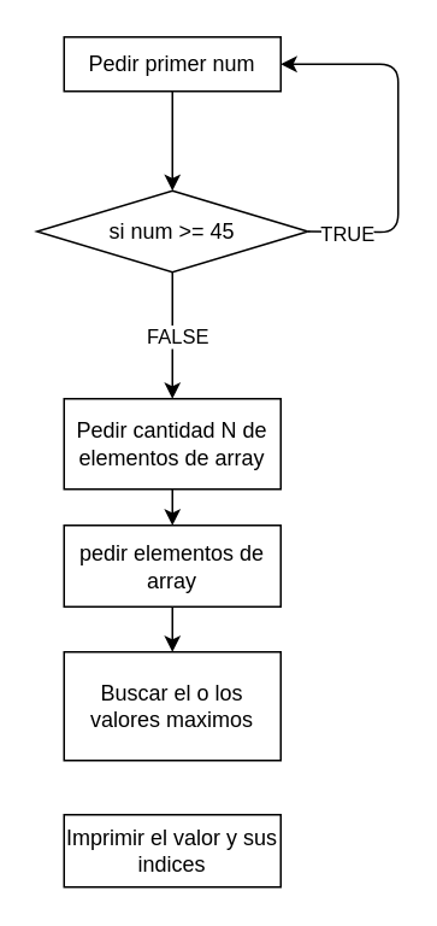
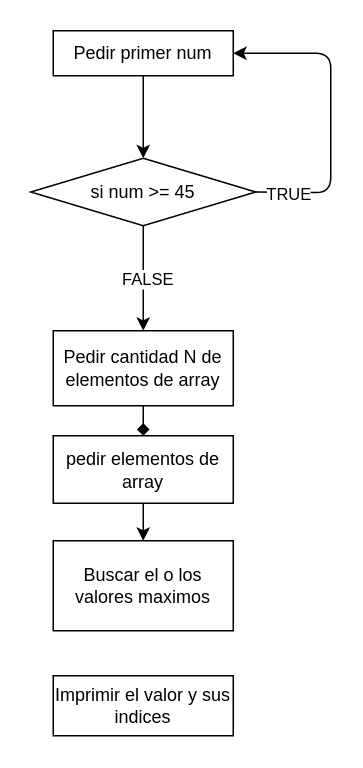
  <mxCell id="0" />
  <mxCell id="1" parent="0" />
  <mxCell id="2" value="" style="edgeStyle=none;html=1;" edge="1" parent="1" source="3" target="8"><mxGeometry relative="1" as="geometry" /></mxCell>
  <mxCell id="3" value="Pedir primer num" style="whiteSpace=wrap;html=1;" vertex="1" parent="1"><mxGeometry x="35" y="20" width="120" height="30" as="geometry" /></mxCell>
  <mxCell id="4" style="edgeStyle=none;html=1;exitX=1;exitY=0.5;exitDx=0;exitDy=0;entryX=1;entryY=0.5;entryDx=0;entryDy=0;" edge="1" parent="1" source="8" target="3"><mxGeometry relative="1" as="geometry"><mxPoint x="240" y="128" as="targetPoint" /><Array as="points"><mxPoint x="220" y="128" /><mxPoint x="220" y="35" /></Array></mxGeometry></mxCell>
  <mxCell id="5" value="TRUE" style="edgeLabel;html=1;align=center;verticalAlign=middle;resizable=0;points=[];" vertex="1" connectable="0" parent="4"><mxGeometry x="-0.793" y="-1" relative="1" as="geometry"><mxPoint as="offset" /></mxGeometry></mxCell>
  <mxCell id="6" style="edgeStyle=none;html=1;exitX=0.5;exitY=1;exitDx=0;exitDy=0;" edge="1" parent="1" source="8"><mxGeometry relative="1" as="geometry"><mxPoint x="95" y="220" as="targetPoint" /></mxGeometry></mxCell>
  <mxCell id="7" value="FALSE" style="edgeLabel;html=1;align=center;verticalAlign=middle;resizable=0;points=[];" vertex="1" connectable="0" parent="6"><mxGeometry x="-0.005" y="2" relative="1" as="geometry"><mxPoint as="offset" /></mxGeometry></mxCell>
  <mxCell id="8" value="si num &amp;gt;= 45" style="rhombus;whiteSpace=wrap;html=1;" vertex="1" parent="1"><mxGeometry x="20" y="105" width="150" height="45" as="geometry" /></mxCell>
- <mxCell id="9" value="" style="edgeStyle=none;html=1;" edge="1" parent="1" source="10" target="12"><mxGeometry relative="1" as="geometry" /></mxCell>
+ <mxCell id="9" value="" style="edgeStyle=none;html=1;endArrow=diamond;" edge="1" parent="1" source="10" target="12"><mxGeometry relative="1" as="geometry" /></mxCell>
  <mxCell id="10" value="Pedir cantidad N de elementos de array" style="whiteSpace=wrap;html=1;" vertex="1" parent="1"><mxGeometry x="35" y="220" width="120" height="50" as="geometry" /></mxCell>
  <mxCell id="11" value="" style="edgeStyle=none;html=1;" edge="1" parent="1" source="12" target="13"><mxGeometry relative="1" as="geometry" /></mxCell>
  <mxCell id="12" value="pedir elementos de array" style="whiteSpace=wrap;html=1;" vertex="1" parent="1"><mxGeometry x="35" y="290" width="120" height="45" as="geometry" /></mxCell>
  <mxCell id="13" value="Buscar el o los valores maximos" style="whiteSpace=wrap;html=1;" vertex="1" parent="1"><mxGeometry x="35" y="360" width="120" height="60" as="geometry" /></mxCell>
  <mxCell id="14" value="Imprimir el valor y sus indices" style="whiteSpace=wrap;html=1;" vertex="1" parent="1"><mxGeometry x="35" y="450" width="120" height="40" as="geometry" /></mxCell>
